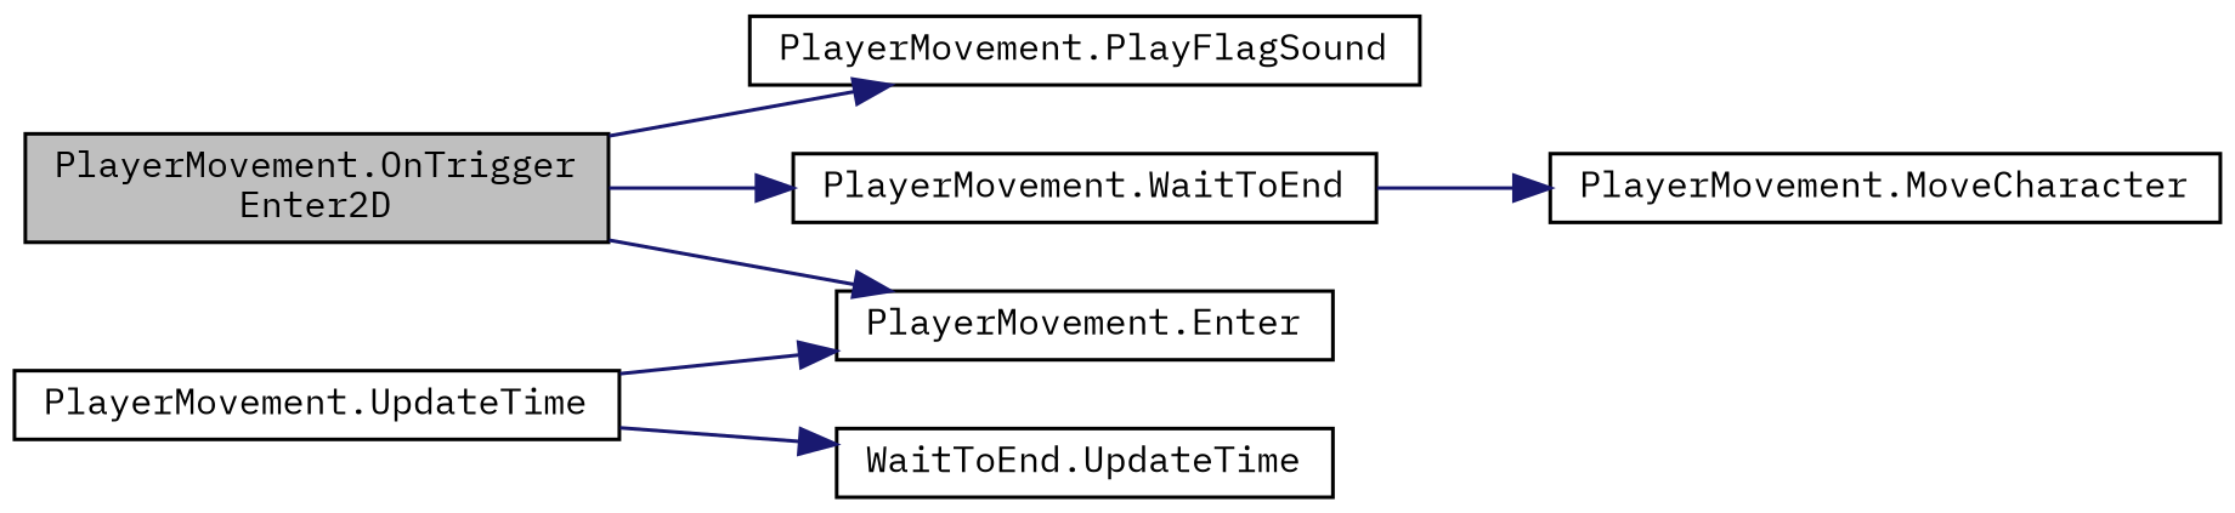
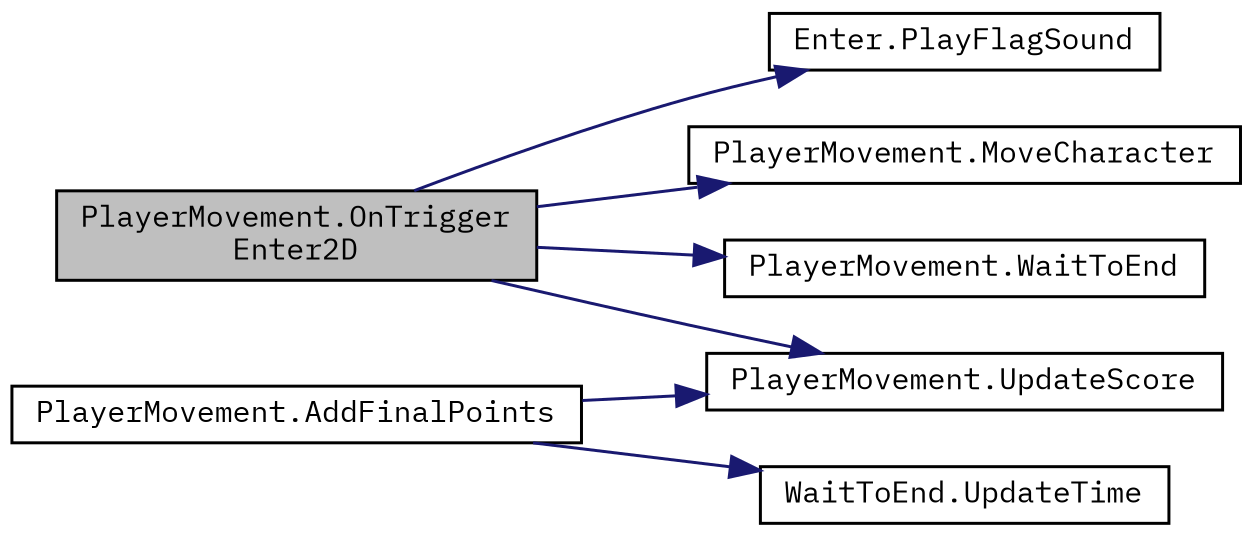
  digraph {
    fontname="IBM Plex Mono"
    rankdir=LR
    node [color=black fillcolor=white fontname="IBM Plex Mono" fontsize=10 shape=record style=filled]
    edge [color=midnightblue fontname="IBM Plex Mono" fontsize=10 labelfontname=Helvetica labelfontsize=10 style=solid]
    n1 [fillcolor=grey75 fontcolor=black height=0.2 label="PlayerMovement.OnTrigger\lEnter2D" width=0.4]
-   n2 [height=0.2 label="PlayerMovement.PlayFlagSound" width=0.4]
+   n2 [height=0.2 label="Enter.PlayFlagSound" width=0.4]
    n3 [height=0.2 label="PlayerMovement.MoveCharacter" width=0.4]
    n4 [height=0.2 label="PlayerMovement.WaitToEnd" width=0.4]
-   n5 [height=0.2 label="PlayerMovement.Enter" width=0.4]
-   n6 [height=0.2 label="PlayerMovement.UpdateTime" width=0.4]
+   n5 [height=0.2 label="PlayerMovement.UpdateScore" width=0.4]
+   n6 [height=0.2 label="PlayerMovement.AddFinalPoints" width=0.4]
    n7 [height=0.2 label="WaitToEnd.UpdateTime" width=0.4]
    n1 -> n2
-   n4 -> n3
+   n1 -> n3
    n1 -> n4
    n1 -> n5
    n6 -> n5
    n6 -> n7
  }
